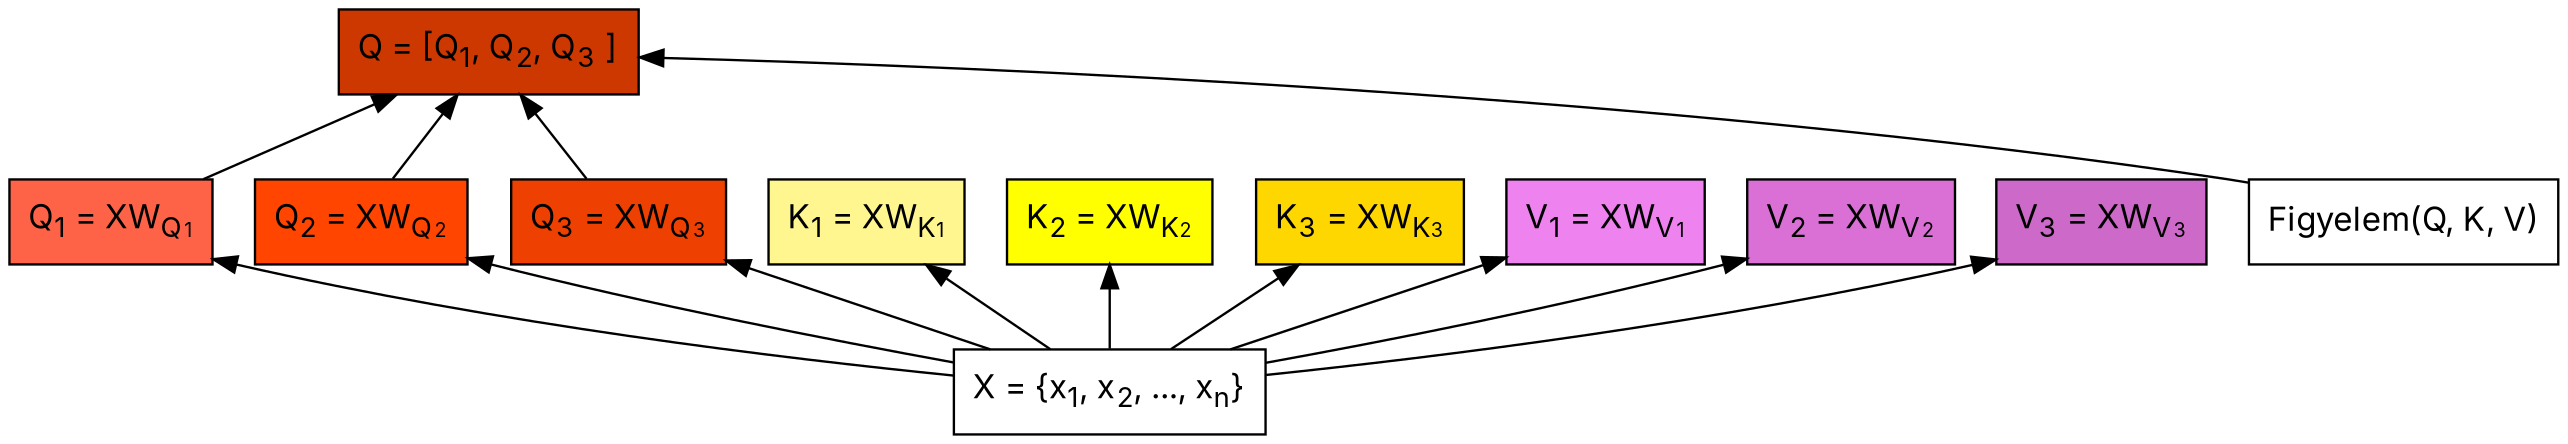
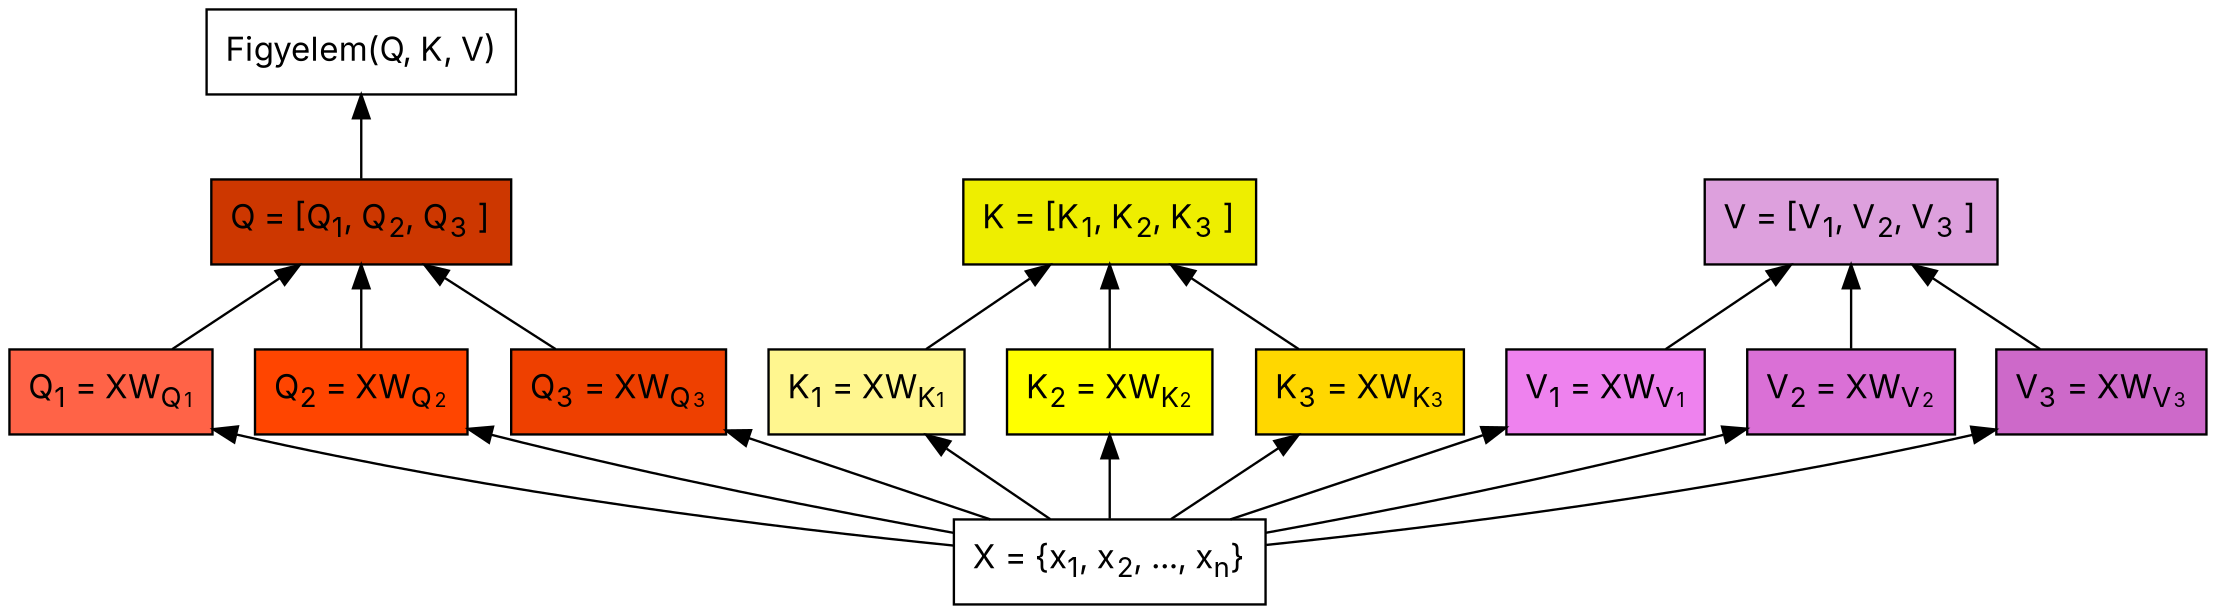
  digraph {
    fontname=Inter
    rankdir=BT
    node [fontname=Inter shape=rectangle style=filled]
    edge [fontname=Inter]
    n1 [label=<X = {x<sub>1</sub>, x<sub>2</sub>, ..., x<sub>n</sub>}> style=""]
    n2 [fillcolor=tomato label=<Q<sub>1</sub> = XW<sub>Q<font point-size="10">1</font></sub>>]
    n3 [fillcolor=orangered label=<Q<sub>2</sub> = XW<sub>Q<font point-size="10">2</font></sub>>]
    n4 [fillcolor=orangered2 label=<Q<sub>3</sub> = XW<sub>Q<font point-size="10">3</font></sub>>]
    n5 [fillcolor=khaki1 label=<K<sub>1</sub> = XW<sub>K<font point-size="10">1</font></sub>>]
    n6 [fillcolor=yellow label=<K<sub>2</sub> = XW<sub>K<font point-size="10">2</font></sub>>]
    n7 [fillcolor=gold label=<K<sub>3</sub> = XW<sub>K<font point-size="10">3</font></sub>>]
    n8 [fillcolor=violet label=<V<sub>1</sub> = XW<sub>V<font point-size="10">1</font></sub>>]
    n9 [fillcolor=orchid label=<V<sub>2</sub> = XW<sub>V<font point-size="10">2</font></sub>>]
    n10 [fillcolor=orchid3 label=<V<sub>3</sub> = XW<sub>V<font point-size="10">3</font></sub>>]
    n11 [fillcolor=orangered3 label=<Q = [Q<sub>1</sub>, Q<sub>2</sub>, Q<sub>3</sub> ]>]
+   n12 [fillcolor=yellow2 label=<K = [K<sub>1</sub>, K<sub>2</sub>, K<sub>3</sub> ]>]
+   n13 [fillcolor=plum label=<V = [V<sub>1</sub>, V<sub>2</sub>, V<sub>3</sub> ]>]
    n14 [label="Figyelem(Q, K, V)" style=""]
    n1 -> n2
    n1 -> n3
    n1 -> n4
    n1 -> n5
    n1 -> n6
    n1 -> n7
    n1 -> n8
    n1 -> n9
    n1 -> n10
    n2 -> n11
    n3 -> n11
    n4 -> n11
-   n14 -> n11
+   n5 -> n12
+   n6 -> n12
+   n7 -> n12
+   n8 -> n13
+   n9 -> n13
+   n10 -> n13
+   n11 -> n14
  }
